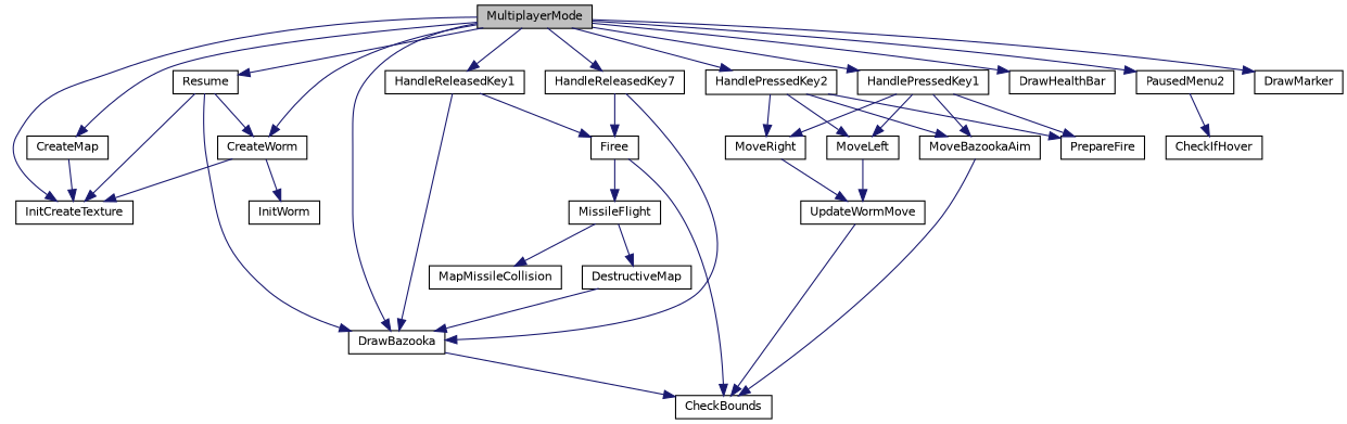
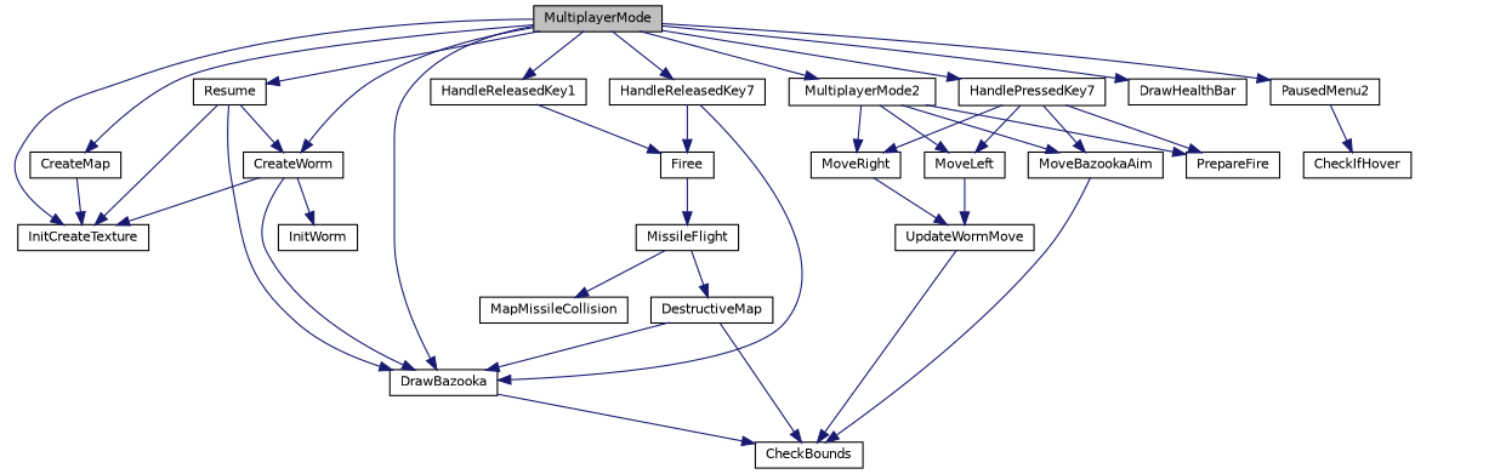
  digraph {
    rankdir=TB
    node [color=black fillcolor=white fontname=Helvetica fontsize=10 shape=record style=filled]
    edge [color=midnightblue fontname=Helvetica fontsize=10 labelfontname=Helvetica labelfontsize=10 style=solid]
    n1 [fillcolor=grey75 fontcolor=black height=0.2 label=MultiplayerMode width=0.4]
    n2 [height=0.2 label=InitCreateTexture width=0.4]
    n3 [height=0.2 label=CreateMap width=0.4]
    n4 [height=0.2 label=CreateWorm width=0.4]
    n5 [height=0.2 label=DrawBazooka width=0.4]
    n6 [height=0.2 label=DrawHealthBar width=0.4]
-   n7 [height=0.2 label=HandlePressedKey2 width=0.4]
-   n8 [height=0.2 label=HandlePressedKey1 width=0.4]
+   n7 [height=0.2 label=MultiplayerMode2 width=0.4]
+   n8 [height=0.2 label=HandlePressedKey7 width=0.4]
    n9 [height=0.2 label=HandleReleasedKey7 width=0.4]
    n10 [height=0.2 label=HandleReleasedKey1 width=0.4]
    n11 [height=0.2 label=PausedMenu2 width=0.4]
    n12 [height=0.2 label=Resume width=0.4]
-   n13 [height=0.2 label=DrawMarker width=0.4]
    n14 [height=0.2 label=InitWorm width=0.4]
    n15 [height=0.2 label=CheckBounds width=0.4]
    n16 [height=0.2 label=MoveLeft width=0.4]
    n17 [height=0.2 label=MoveRight width=0.4]
    n18 [height=0.2 label=MoveBazookaAim width=0.4]
    n19 [height=0.2 label=PrepareFire width=0.4]
    n20 [height=0.2 label=Firee width=0.4]
    n21 [height=0.2 label=CheckIfHover width=0.4]
    n22 [height=0.2 label=UpdateWormMove width=0.4]
    n23 [height=0.2 label=MissileFlight width=0.4]
    n24 [height=0.2 label=DestructiveMap width=0.4]
    n25 [height=0.2 label=MapMissileCollision width=0.4]
    n1 -> n2
    n1 -> n3
    n1 -> n4
    n1 -> n5
    n1 -> n6
    n1 -> n7
    n1 -> n8
    n1 -> n9
    n1 -> n10
    n1 -> n11
    n1 -> n12
-   n1 -> n13
    n3 -> n2
    n4 -> n2
    n4 -> n14
    n5 -> n15
    n7 -> n16
    n7 -> n17
    n7 -> n18
    n7 -> n19
    n8 -> n16
    n8 -> n17
    n8 -> n18
    n8 -> n19
    n9 -> n5
    n9 -> n20
-   n10 -> n5
+   n4 -> n5
    n10 -> n20
    n11 -> n21
    n12 -> n2
    n12 -> n4
    n12 -> n5
    n16 -> n22
    n17 -> n22
    n18 -> n15
    n20 -> n23
    n22 -> n15
    n23 -> n24
    n23 -> n25
    n24 -> n5
-   n20 -> n15
+   n24 -> n15
  }
